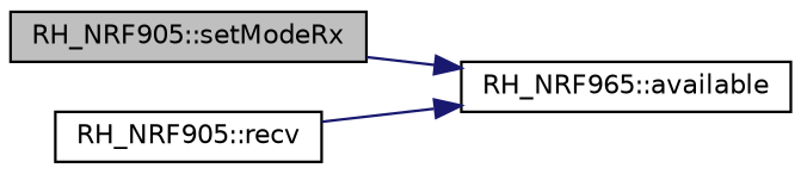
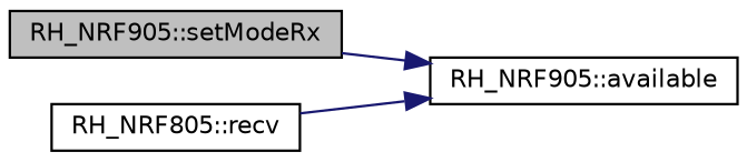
  digraph {
    rankdir=RL
    node [color=black fillcolor=white fontname=Helvetica fontsize=10 shape=record style=filled]
    edge [color=midnightblue dir=back fontname=Helvetica fontsize=10 labelfontname=Helvetica labelfontsize=10 style=solid]
    n1 [fillcolor=grey75 fontcolor=black height=0.2 label="RH_NRF905::setModeRx" width=0.4]
-   n2 [height=0.2 label="RH_NRF965::available" width=0.4]
-   n3 [height=0.2 label="RH_NRF905::recv" width=0.4]
+   n2 [height=0.2 label="RH_NRF905::available" width=0.4]
+   n3 [height=0.2 label="RH_NRF805::recv" width=0.4]
    n2 -> n1
    n2 -> n3
  }
